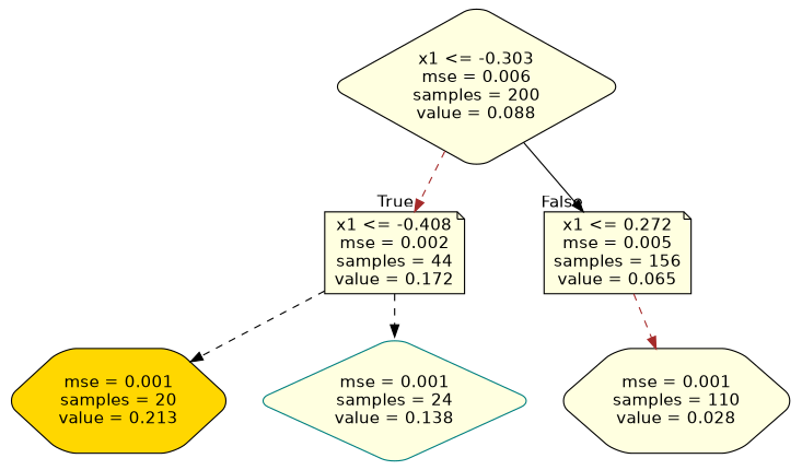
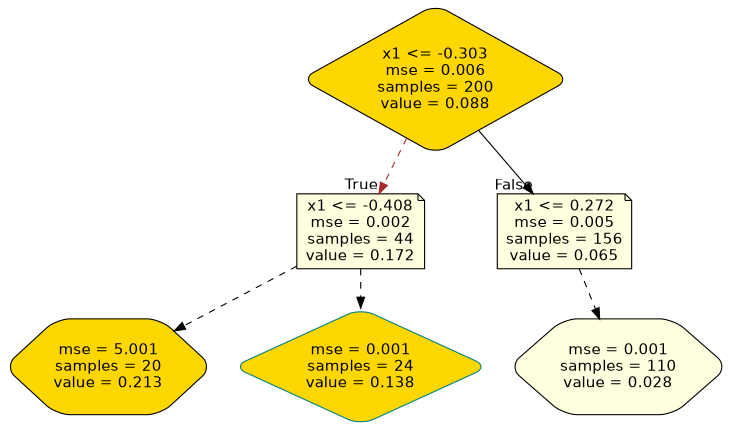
  digraph {
    node [color=black fillcolor=lightyellow fontname=helvetica shape=diamond style="filled, rounded"]
    edge [color=black fontname=helvetica style=dashed]
-   n1 [label="x1 <= -0.303\nmse = 0.006\nsamples = 200\nvalue = 0.088"]
+   n1 [fillcolor=gold label="x1 <= -0.303\nmse = 0.006\nsamples = 200\nvalue = 0.088"]
    n2 [label="x1 <= -0.408\nmse = 0.002\nsamples = 44\nvalue = 0.172" shape=note]
    n3 [label="x1 <= 0.272\nmse = 0.005\nsamples = 156\nvalue = 0.065" shape=note]
-   n4 [fillcolor=gold label="mse = 0.001\nsamples = 20\nvalue = 0.213" shape=hexagon]
-   n5 [color=teal label="mse = 0.001\nsamples = 24\nvalue = 0.138"]
+   n4 [fillcolor=gold label="mse = 5.001\nsamples = 20\nvalue = 0.213" shape=hexagon]
+   n5 [color=teal fillcolor=gold label="mse = 0.001\nsamples = 24\nvalue = 0.138"]
    n6 [label="mse = 0.001\nsamples = 110\nvalue = 0.028" shape=hexagon]
    n1 -> n2 [color=brown headlabel=True labelangle=45 labeldistance=2.5]
    n1 -> n3 [headlabel=False labelangle=-45 labeldistance=2.5 style=solid]
    n2 -> n4
    n2 -> n5
-   n3 -> n6 [color=brown]
+   n3 -> n6
  }
